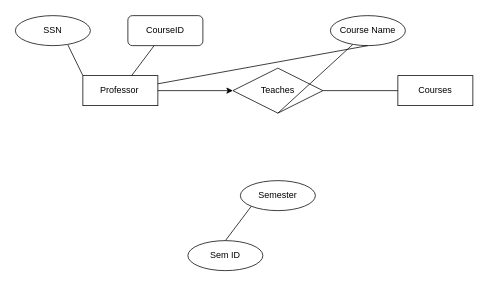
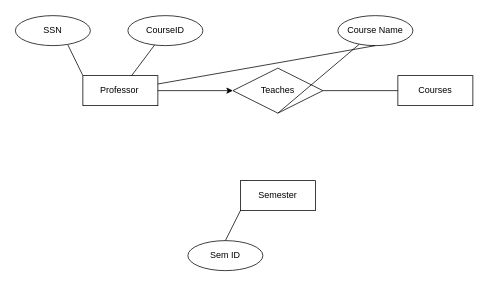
  <mxCell id="0" />
  <mxCell id="1" parent="0" />
  <mxCell id="2" value="Professor&lt;span style=&quot;white-space: pre;&quot;&gt;&#09;&lt;/span&gt;" style="whiteSpace=wrap;html=1;align=center;" vertex="1" parent="1"><mxGeometry x="110" y="100" width="100" height="40" as="geometry" /></mxCell>
  <mxCell id="3" value="Courses" style="whiteSpace=wrap;html=1;align=center;" vertex="1" parent="1"><mxGeometry x="530" y="100" width="100" height="40" as="geometry" /></mxCell>
- <mxCell id="4" value="Semester" style="ellipse;whiteSpace=wrap;html=1;align=center;" vertex="1" parent="1"><mxGeometry x="320" y="240" width="100" height="40" as="geometry" /></mxCell>
+ <mxCell id="4" value="Semester" style="whiteSpace=wrap;html=1;align=center;" vertex="1" parent="1"><mxGeometry x="320" y="240" width="100" height="40" as="geometry" /></mxCell>
  <mxCell id="5" value="Teaches" style="shape=rhombus;perimeter=rhombusPerimeter;whiteSpace=wrap;html=1;align=center;" vertex="1" parent="1"><mxGeometry x="310" y="90" width="120" height="60" as="geometry" /></mxCell>
  <mxCell id="6" value="" style="endArrow=none;html=1;rounded=0;" edge="1" parent="1"><mxGeometry relative="1" as="geometry"><mxPoint x="430" y="120" as="sourcePoint" /><mxPoint x="530" y="120" as="targetPoint" /></mxGeometry></mxCell>
  <mxCell id="7" value="" style="endArrow=none;html=1;rounded=0;exitX=0.5;exitY=1;exitDx=0;exitDy=0;" edge="1" parent="1" source="5" target="11"><mxGeometry relative="1" as="geometry"><mxPoint x="365" y="170" as="sourcePoint" /><mxPoint x="465" y="170" as="targetPoint" /></mxGeometry></mxCell>
  <mxCell id="8" value="" style="endArrow=classic;html=1;rounded=0;entryX=0;entryY=0.5;entryDx=0;entryDy=0;" edge="1" parent="1" target="5"><mxGeometry width="50" height="50" relative="1" as="geometry"><mxPoint x="210" y="120" as="sourcePoint" /><mxPoint x="260" y="70" as="targetPoint" /></mxGeometry></mxCell>
  <mxCell id="9" value="SSN" style="ellipse;whiteSpace=wrap;html=1;align=center;" vertex="1" parent="1"><mxGeometry x="20" y="20" width="100" height="40" as="geometry" /></mxCell>
- <mxCell id="10" value="CourseID" style="whiteSpace=wrap;html=1;align=center;rounded=1;" vertex="1" parent="1"><mxGeometry x="170" y="20" width="100" height="40" as="geometry" /></mxCell>
- <mxCell id="11" value="Course Name" style="ellipse;whiteSpace=wrap;html=1;align=center;" vertex="1" parent="1"><mxGeometry x="440" y="20" width="100" height="40" as="geometry" /></mxCell>
+ <mxCell id="10" value="CourseID" style="ellipse;whiteSpace=wrap;html=1;align=center;" vertex="1" parent="1"><mxGeometry x="170" y="20" width="100" height="40" as="geometry" /></mxCell>
+ <mxCell id="11" value="Course Name" style="ellipse;whiteSpace=wrap;html=1;align=center;" vertex="1" parent="1"><mxGeometry x="450" y="20" width="100" height="40" as="geometry" /></mxCell>
  <mxCell id="12" value="Sem ID" style="ellipse;whiteSpace=wrap;html=1;align=center;" vertex="1" parent="1"><mxGeometry x="250" y="320" width="100" height="40" as="geometry" /></mxCell>
  <mxCell id="13" value="" style="endArrow=none;html=1;rounded=0;entryX=0;entryY=0;entryDx=0;entryDy=0;" edge="1" parent="1" target="2"><mxGeometry relative="1" as="geometry"><mxPoint x="90" y="59" as="sourcePoint" /><mxPoint x="250" y="59" as="targetPoint" /></mxGeometry></mxCell>
  <mxCell id="14" value="" style="endArrow=none;html=1;rounded=0;" edge="1" parent="1" source="10" target="2"><mxGeometry relative="1" as="geometry"><mxPoint x="100" y="69" as="sourcePoint" /><mxPoint x="120" y="110" as="targetPoint" /></mxGeometry></mxCell>
  <mxCell id="15" value="" style="endArrow=none;html=1;rounded=0;exitX=0.5;exitY=1;exitDx=0;exitDy=0;" edge="1" parent="1" source="11" target="2"><mxGeometry relative="1" as="geometry"><mxPoint x="216" y="69" as="sourcePoint" /><mxPoint x="185" y="110" as="targetPoint" /></mxGeometry></mxCell>
  <mxCell id="16" value="" style="endArrow=none;html=1;rounded=0;exitX=0.5;exitY=0;exitDx=0;exitDy=0;entryX=0;entryY=1;entryDx=0;entryDy=0;" edge="1" parent="1" source="12" target="4"><mxGeometry relative="1" as="geometry"><mxPoint x="510" y="70" as="sourcePoint" /><mxPoint x="540" y="110" as="targetPoint" /></mxGeometry></mxCell>
